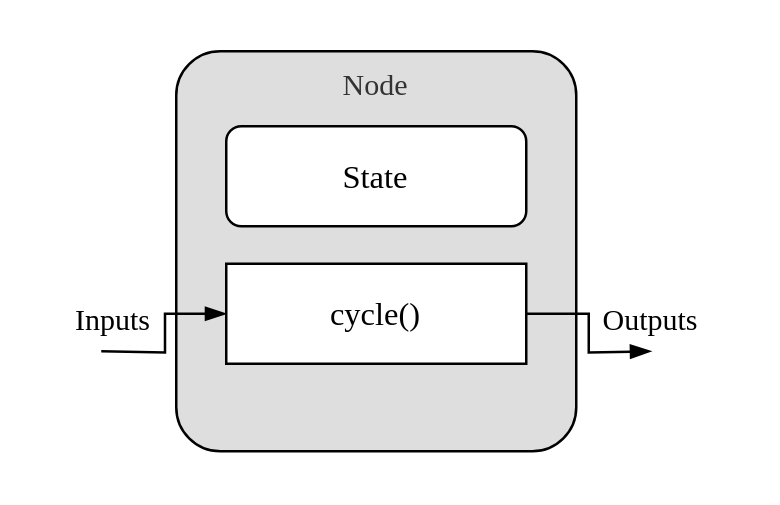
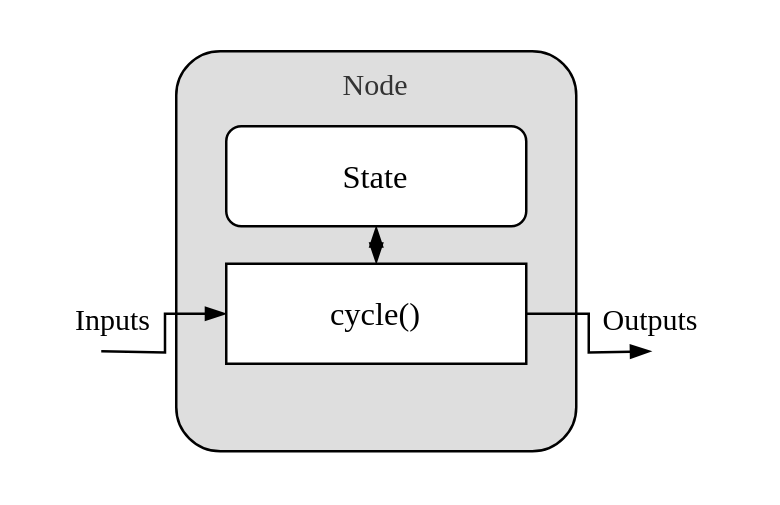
  <mxCell id="0" />
  <mxCell id="1" parent="0" />
  <mxCell id="2" value="&lt;font data-font-src=&quot;https://fonts.googleapis.com/css?family=Fira+Code&quot; face=&quot;Fira Code&quot;&gt;Node&lt;/font&gt;" style="rounded=1;whiteSpace=wrap;html=1;verticalAlign=top;arcSize=11;fillColor=#DEDEDE;fontColor=#333333;strokeColor=default;fillStyle=auto;gradientColor=none;glass=0;" parent="1" vertex="1"><mxGeometry x="70" y="20" width="160" height="160" as="geometry" /></mxCell>
  <mxCell id="3" value="&lt;font style=&quot;font-size: 13px;&quot; data-font-src=&quot;https://fonts.googleapis.com/css?family=Fira+Code&quot; face=&quot;Fira Code&quot;&gt;State&lt;/font&gt;" style="whiteSpace=wrap;html=1;fillColor=default;fillStyle=auto;rounded=1;" parent="1" vertex="1"><mxGeometry x="90" y="50" width="120" height="40" as="geometry" /></mxCell>
+ <mxCell id="4" style="edgeStyle=orthogonalEdgeStyle;rounded=0;orthogonalLoop=1;jettySize=auto;html=1;exitX=0.5;exitY=0;exitDx=0;exitDy=0;entryX=0.5;entryY=1;entryDx=0;entryDy=0;startArrow=blockThin;startFill=1;endArrow=blockThin;endFill=1;" parent="1" source="7" target="3" edge="1"><mxGeometry relative="1" as="geometry" /></mxCell>
  <mxCell id="5" style="edgeStyle=orthogonalEdgeStyle;rounded=0;orthogonalLoop=1;jettySize=auto;html=1;exitX=1;exitY=0.5;exitDx=0;exitDy=0;endArrow=blockThin;endFill=1;" parent="1" source="7" edge="1"><mxGeometry relative="1" as="geometry"><mxPoint x="260" y="140" as="targetPoint" /></mxGeometry></mxCell>
  <mxCell id="6" style="edgeStyle=orthogonalEdgeStyle;rounded=0;orthogonalLoop=1;jettySize=auto;html=1;exitX=0;exitY=0.5;exitDx=0;exitDy=0;startArrow=blockThin;startFill=1;endArrow=none;endFill=0;strokeColor=default;" parent="1" source="7" edge="1"><mxGeometry relative="1" as="geometry"><mxPoint x="40" y="140" as="targetPoint" /></mxGeometry></mxCell>
  <mxCell id="7" value="&lt;font style=&quot;font-size: 13px;&quot; data-font-src=&quot;https://fonts.googleapis.com/css?family=Fira+Code&quot; face=&quot;Fira Code&quot;&gt;cycle()&lt;/font&gt;" style="rounded=0;whiteSpace=wrap;html=1;" parent="1" vertex="1"><mxGeometry x="90" y="105" width="120" height="40" as="geometry" /></mxCell>
  <mxCell id="8" value="&lt;div&gt;&lt;font data-font-src=&quot;https://fonts.googleapis.com/css?family=Fira+Code&quot; face=&quot;Fira Code&quot;&gt;Inputs&lt;/font&gt;&lt;/div&gt;" style="text;html=1;strokeColor=none;fillColor=none;align=center;verticalAlign=middle;whiteSpace=wrap;rounded=0;" parent="1" vertex="1"><mxGeometry x="20" y="113" width="50" height="30" as="geometry" /></mxCell>
  <mxCell id="9" value="&lt;font data-font-src=&quot;https://fonts.googleapis.com/css?family=Fira+Code&quot; face=&quot;Fira Code&quot;&gt;Outputs&lt;/font&gt;" style="text;html=1;strokeColor=none;fillColor=none;align=center;verticalAlign=middle;whiteSpace=wrap;rounded=0;" parent="1" vertex="1"><mxGeometry x="230" y="113" width="60" height="30" as="geometry" /></mxCell>
